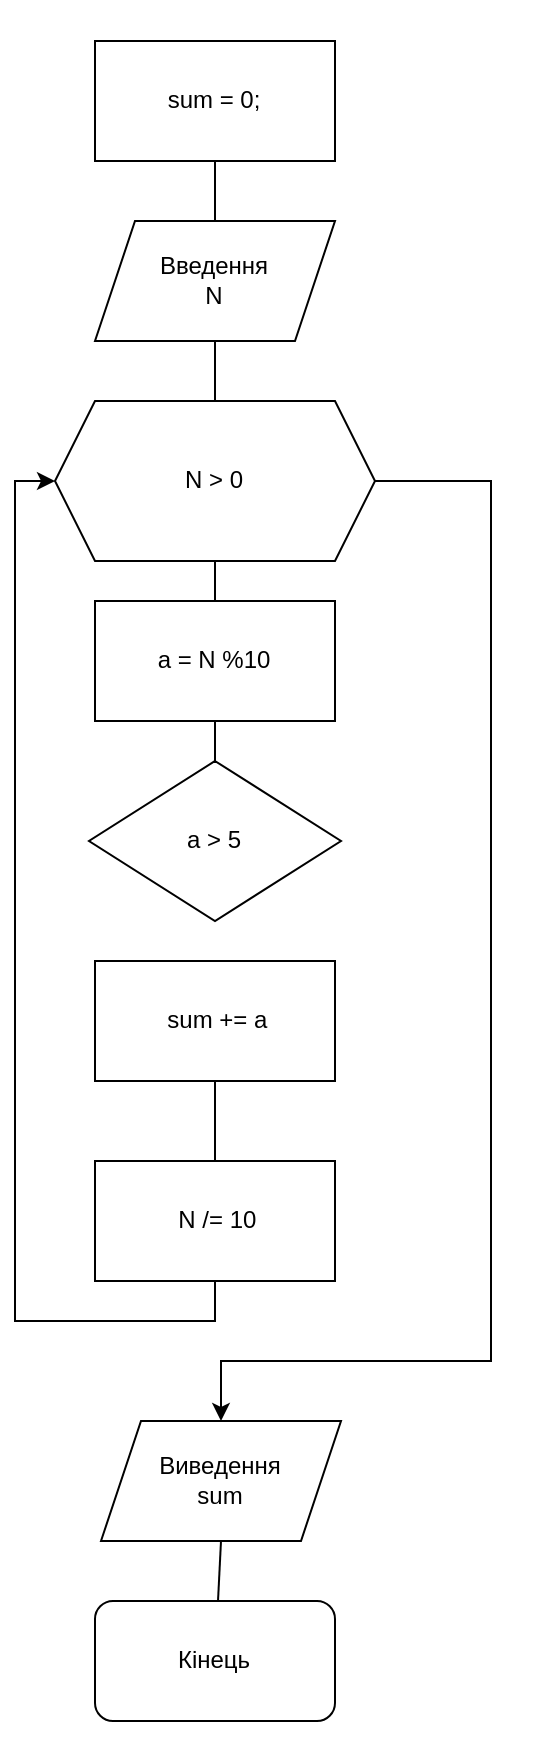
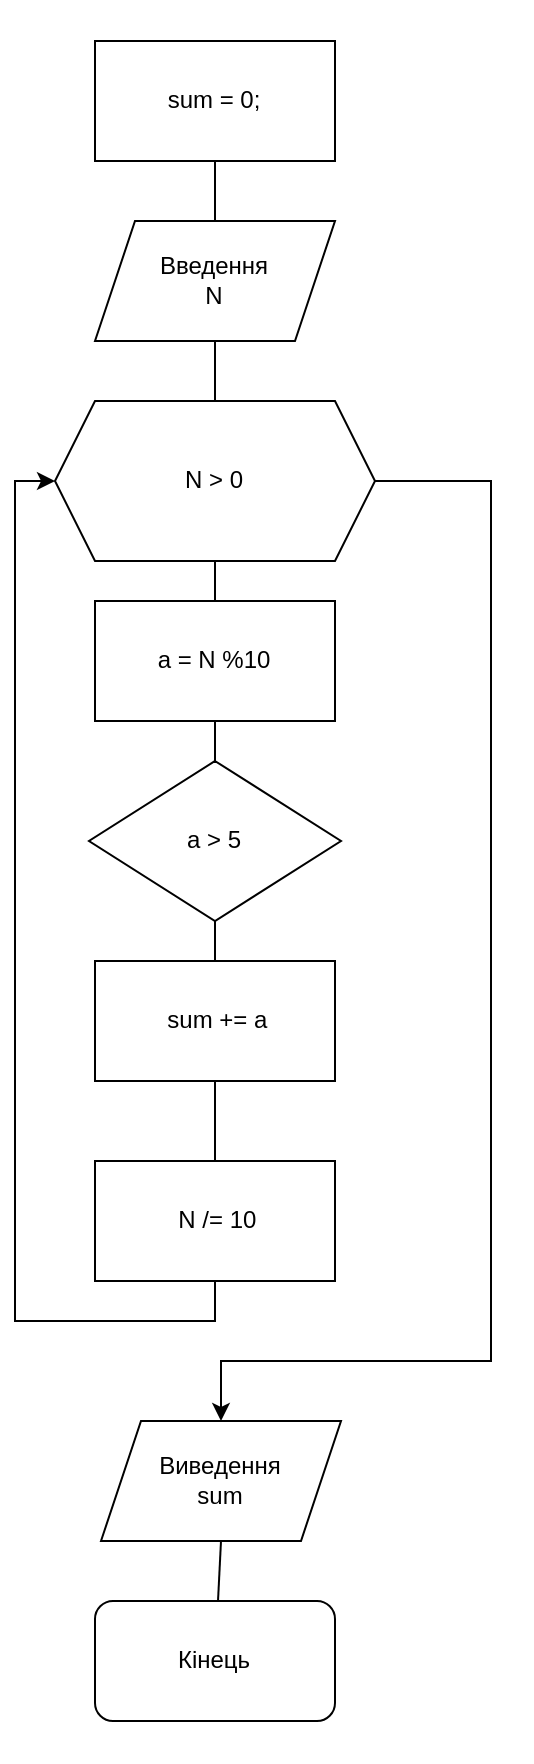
  <mxCell id="0" />
  <mxCell id="1" parent="0" />
  <mxCell id="2" value="sum = 0;" style="rounded=0;whiteSpace=wrap;html=1;" vertex="1" parent="1"><mxGeometry x="40" y="20" width="120" height="60" as="geometry" /></mxCell>
  <mxCell id="3" value="Введення&lt;br&gt;N" style="shape=parallelogram;perimeter=parallelogramPerimeter;whiteSpace=wrap;html=1;fixedSize=1;" vertex="1" parent="1"><mxGeometry x="40" y="110" width="120" height="60" as="geometry" /></mxCell>
  <mxCell id="4" value="a &amp;gt; 5" style="rhombus;whiteSpace=wrap;html=1;" vertex="1" parent="1"><mxGeometry x="37" y="380" width="126" height="80" as="geometry" /></mxCell>
  <mxCell id="5" value="a = N %10" style="rounded=0;whiteSpace=wrap;html=1;" vertex="1" parent="1"><mxGeometry x="40" y="300" width="120" height="60" as="geometry" /></mxCell>
  <mxCell id="6" style="edgeStyle=orthogonalEdgeStyle;rounded=0;orthogonalLoop=1;jettySize=auto;html=1;exitX=1;exitY=0.5;exitDx=0;exitDy=0;" edge="1" parent="1" source="14" target="10"><mxGeometry relative="1" as="geometry"><Array as="points"><mxPoint x="238" y="240" /><mxPoint x="238" y="680" /><mxPoint x="103" y="680" /></Array></mxGeometry></mxCell>
  <mxCell id="7" value="&amp;nbsp;sum += a" style="rounded=0;whiteSpace=wrap;html=1;" vertex="1" parent="1"><mxGeometry x="40" y="480" width="120" height="60" as="geometry" /></mxCell>
  <mxCell id="8" style="edgeStyle=orthogonalEdgeStyle;rounded=0;orthogonalLoop=1;jettySize=auto;html=1;exitX=0.5;exitY=1;exitDx=0;exitDy=0;entryX=0;entryY=0.5;entryDx=0;entryDy=0;" edge="1" parent="1" source="9" target="14"><mxGeometry relative="1" as="geometry" /></mxCell>
  <mxCell id="9" value="&amp;nbsp;N /= 10" style="rounded=0;whiteSpace=wrap;html=1;" vertex="1" parent="1"><mxGeometry x="40" y="580" width="120" height="60" as="geometry" /></mxCell>
  <mxCell id="10" value="Виведення&lt;br&gt;sum" style="shape=parallelogram;perimeter=parallelogramPerimeter;whiteSpace=wrap;html=1;fixedSize=1;" vertex="1" parent="1"><mxGeometry x="43" y="710" width="120" height="60" as="geometry" /></mxCell>
  <mxCell id="11" value="Кінець" style="rounded=1;whiteSpace=wrap;html=1;" vertex="1" parent="1"><mxGeometry x="40" y="800" width="120" height="60" as="geometry" /></mxCell>
  <mxCell id="12" value="" style="endArrow=none;html=1;rounded=0;entryX=0.5;entryY=1;entryDx=0;entryDy=0;" edge="1" parent="1" source="3" target="2"><mxGeometry width="50" height="50" relative="1" as="geometry"><mxPoint x="228" y="240" as="sourcePoint" /><mxPoint x="278" y="190" as="targetPoint" /></mxGeometry></mxCell>
  <mxCell id="13" value="" style="endArrow=none;html=1;rounded=0;entryX=0.5;entryY=1;entryDx=0;entryDy=0;exitX=0.5;exitY=0;exitDx=0;exitDy=0;" edge="1" parent="1" source="14" target="3"><mxGeometry width="50" height="50" relative="1" as="geometry"><mxPoint x="98.938" y="191.231" as="sourcePoint" /><mxPoint x="278" y="190" as="targetPoint" /></mxGeometry></mxCell>
  <mxCell id="14" value="N &amp;gt; 0" style="shape=hexagon;perimeter=hexagonPerimeter2;whiteSpace=wrap;html=1;fixedSize=1;" vertex="1" parent="1"><mxGeometry x="20" y="200" width="160" height="80" as="geometry" /></mxCell>
  <mxCell id="15" value="" style="endArrow=none;html=1;rounded=0;entryX=0.5;entryY=1;entryDx=0;entryDy=0;exitX=0.5;exitY=0;exitDx=0;exitDy=0;" edge="1" parent="1" source="5" target="14"><mxGeometry width="50" height="50" relative="1" as="geometry"><mxPoint x="228" y="320" as="sourcePoint" /><mxPoint x="278" y="270" as="targetPoint" /></mxGeometry></mxCell>
  <mxCell id="16" value="" style="endArrow=none;html=1;rounded=0;exitX=0.5;exitY=0;exitDx=0;exitDy=0;entryX=0.5;entryY=1;entryDx=0;entryDy=0;" edge="1" parent="1" target="5"><mxGeometry width="50" height="50" relative="1" as="geometry"><mxPoint x="100" y="380" as="sourcePoint" /><mxPoint x="108" y="360" as="targetPoint" /></mxGeometry></mxCell>
+ <mxCell id="17" value="" style="endArrow=none;html=1;rounded=0;entryX=0.5;entryY=1;entryDx=0;entryDy=0;exitX=0.5;exitY=0;exitDx=0;exitDy=0;" edge="1" parent="1" source="7" target="4"><mxGeometry width="50" height="50" relative="1" as="geometry"><mxPoint x="228" y="320" as="sourcePoint" /><mxPoint x="278" y="270" as="targetPoint" /></mxGeometry></mxCell>
  <mxCell id="18" value="" style="endArrow=none;html=1;rounded=0;entryX=0.5;entryY=1;entryDx=0;entryDy=0;exitX=0.5;exitY=0;exitDx=0;exitDy=0;" edge="1" parent="1" source="9" target="7"><mxGeometry width="50" height="50" relative="1" as="geometry"><mxPoint x="228" y="490" as="sourcePoint" /><mxPoint x="278" y="440" as="targetPoint" /></mxGeometry></mxCell>
  <mxCell id="19" value="" style="endArrow=none;html=1;rounded=0;entryX=0.5;entryY=1;entryDx=0;entryDy=0;" edge="1" parent="1" source="11" target="10"><mxGeometry width="50" height="50" relative="1" as="geometry"><mxPoint x="228" y="680" as="sourcePoint" /><mxPoint x="278" y="630" as="targetPoint" /></mxGeometry></mxCell>
